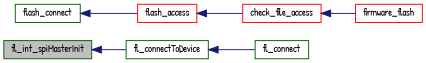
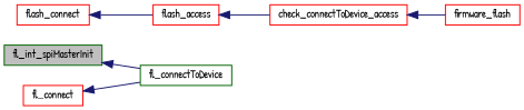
  digraph {
    fontname="Patrick Hand"
    rankdir=LR
    node [color=red fillcolor=white fontname="Patrick Hand" fontsize=10 shape=record style=filled]
    edge [color=midnightblue dir=back fontname="Patrick Hand" fontsize=10 labelfontname=Helvetica labelfontsize=10 style=solid]
    n1 [color=darkgreen fillcolor=grey75 fontcolor=black height=0.2 label=fl_int_spiMasterInit width=0.4]
    n2 [color=darkgreen height=0.2 label=fl_connectToDevice width=0.4]
-   n3 [color=darkgreen height=0.2 label=fl_connect width=0.4]
-   n4 [color=darkgreen height=0.2 label=flash_connect width=0.4]
+   n3 [height=0.2 label=fl_connect width=0.4]
+   n4 [height=0.2 label=flash_connect width=0.4]
    n5 [height=0.2 label=flash_access width=0.4]
-   n6 [height=0.2 label=check_file_access width=0.4]
+   n6 [height=0.2 label=check_connectToDevice_access width=0.4]
    n7 [height=0.2 label=firmware_flash width=0.4]
    n1 -> n2
-   n2 -> n3
+   n3 -> n2
    n4 -> n5
    n5 -> n6
    n6 -> n7
  }
